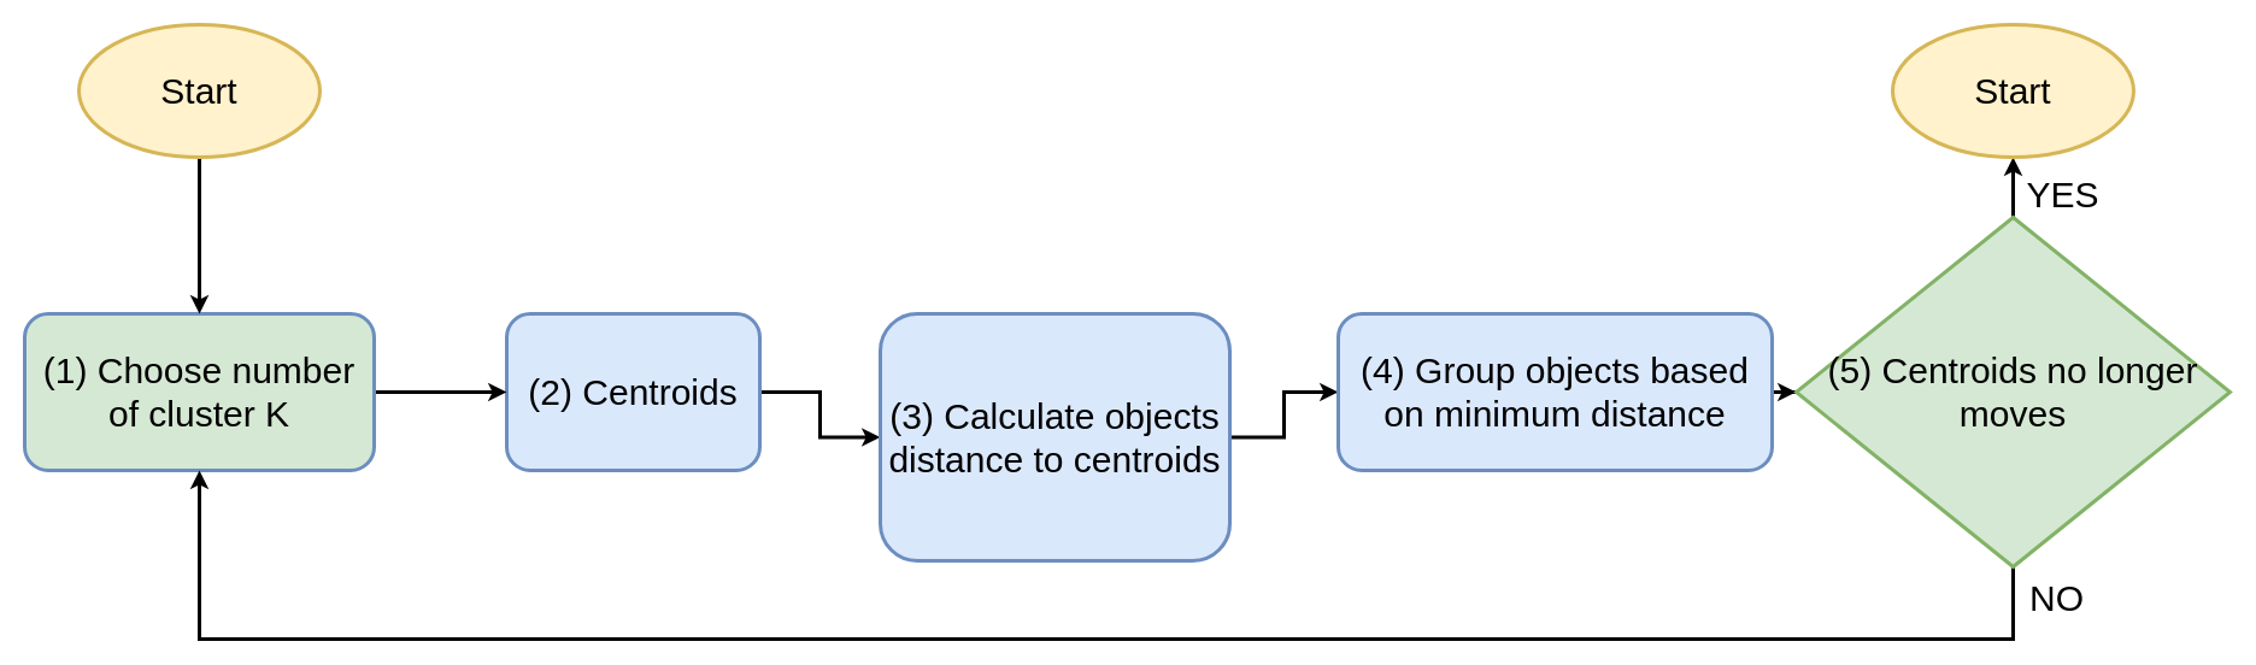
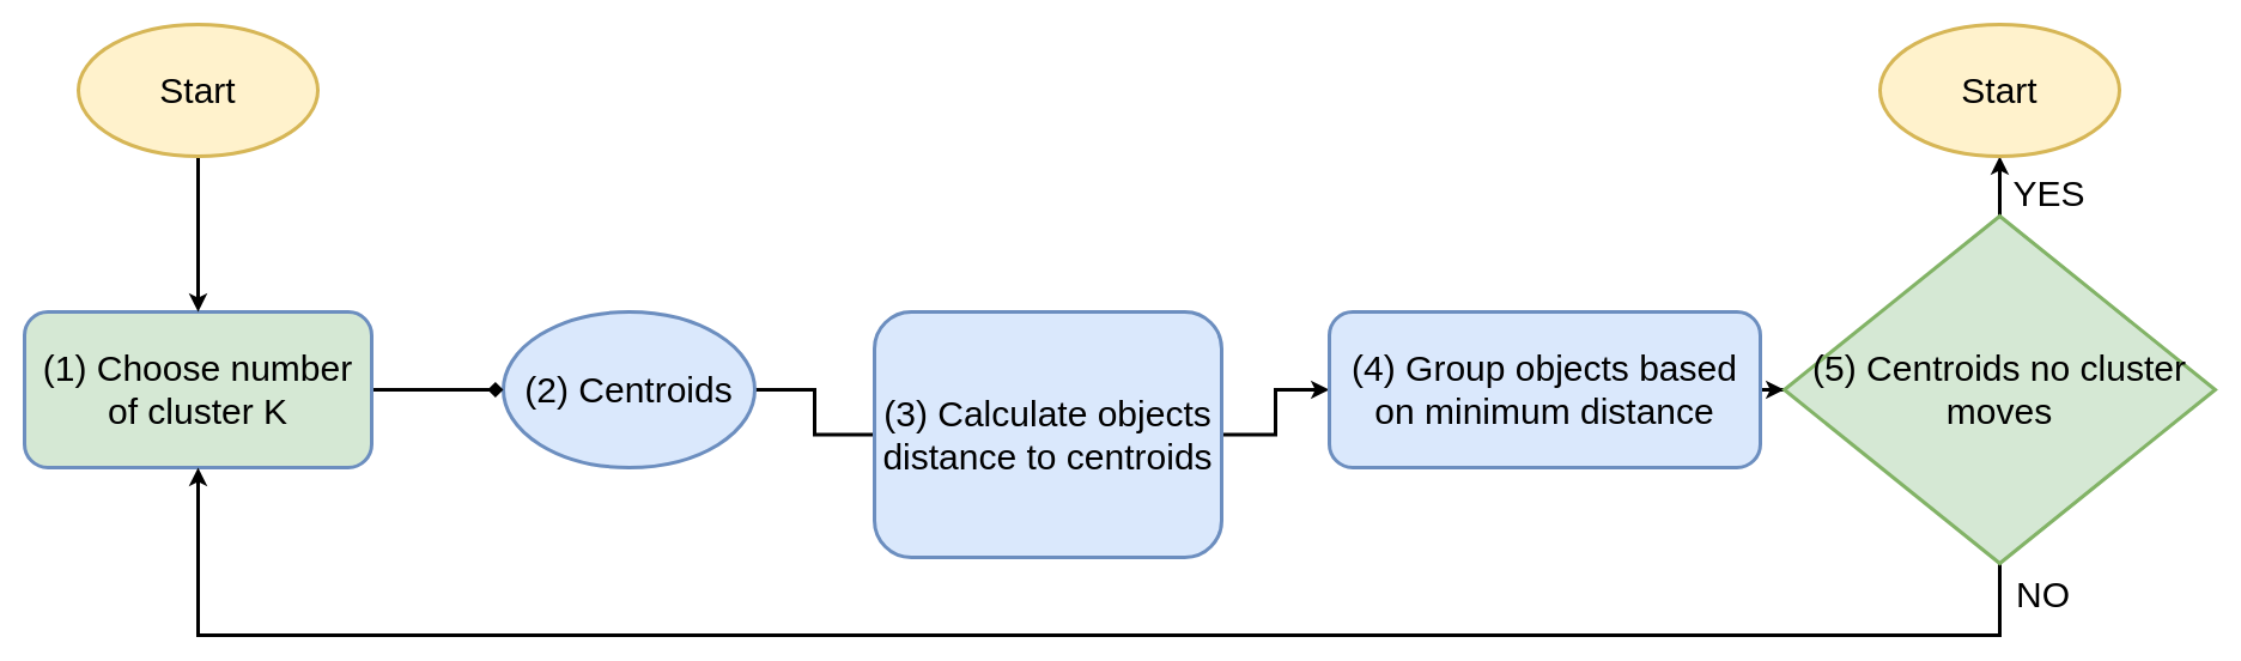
  <mxCell id="0" />
  <mxCell id="1" parent="0" />
- <mxCell id="2" style="edgeStyle=orthogonalEdgeStyle;rounded=0;orthogonalLoop=1;jettySize=auto;html=1;entryX=0;entryY=0.5;entryDx=0;entryDy=0;strokeWidth=3;" parent="1" source="3" target="7" edge="1"><mxGeometry relative="1" as="geometry" /></mxCell>
- <mxCell id="3" value="&lt;font style=&quot;font-size: 30px;&quot;&gt;(2) Centroids&lt;/font&gt;" style="rounded=1;whiteSpace=wrap;html=1;fillColor=#dae8fc;strokeWidth=3;strokeColor=#6c8ebf;" parent="1" vertex="1"><mxGeometry x="420" y="260" width="210" height="130" as="geometry" /></mxCell>
- <mxCell id="4" style="edgeStyle=orthogonalEdgeStyle;rounded=0;orthogonalLoop=1;jettySize=auto;html=1;entryX=0;entryY=0.5;entryDx=0;entryDy=0;strokeWidth=3;" parent="1" source="5" target="3" edge="1"><mxGeometry relative="1" as="geometry" /></mxCell>
+ <mxCell id="2" style="edgeStyle=orthogonalEdgeStyle;rounded=0;orthogonalLoop=1;jettySize=auto;html=1;entryX=0;entryY=0.5;entryDx=0;entryDy=0;strokeWidth=3;endArrow=none;" parent="1" source="3" target="7" edge="1"><mxGeometry relative="1" as="geometry" /></mxCell>
+ <mxCell id="3" value="&lt;font style=&quot;font-size: 30px;&quot;&gt;(2) Centroids&lt;/font&gt;" style="ellipse;whiteSpace=wrap;html=1;fillColor=#dae8fc;strokeWidth=3;strokeColor=#6c8ebf;" parent="1" vertex="1"><mxGeometry x="420" y="260" width="210" height="130" as="geometry" /></mxCell>
+ <mxCell id="4" style="edgeStyle=orthogonalEdgeStyle;rounded=0;orthogonalLoop=1;jettySize=auto;html=1;entryX=0;entryY=0.5;entryDx=0;entryDy=0;strokeWidth=3;endArrow=diamond;" parent="1" source="5" target="3" edge="1"><mxGeometry relative="1" as="geometry" /></mxCell>
  <mxCell id="5" value="&lt;font style=&quot;font-size: 30px;&quot;&gt;(1) Choose number of cluster K&lt;/font&gt;" style="rounded=1;whiteSpace=wrap;html=1;fillColor=#d5e8d4;strokeWidth=3;strokeColor=#6c8ebf;" parent="1" vertex="1"><mxGeometry x="20" y="260" width="290" height="130" as="geometry" /></mxCell>
  <mxCell id="6" style="edgeStyle=orthogonalEdgeStyle;rounded=0;orthogonalLoop=1;jettySize=auto;html=1;entryX=0;entryY=0.5;entryDx=0;entryDy=0;strokeWidth=3;" parent="1" source="7" target="9" edge="1"><mxGeometry relative="1" as="geometry" /></mxCell>
  <mxCell id="7" value="&lt;font style=&quot;font-size: 30px;&quot;&gt;(3) Calculate objects distance to centroids&lt;/font&gt;" style="rounded=1;whiteSpace=wrap;html=1;fillColor=#dae8fc;strokeWidth=3;strokeColor=#6c8ebf;" parent="1" vertex="1"><mxGeometry x="730" y="260" width="290" height="205" as="geometry" /></mxCell>
  <mxCell id="8" style="edgeStyle=orthogonalEdgeStyle;rounded=0;orthogonalLoop=1;jettySize=auto;html=1;entryX=0;entryY=0.5;entryDx=0;entryDy=0;strokeWidth=3;" parent="1" source="9" target="13" edge="1"><mxGeometry relative="1" as="geometry" /></mxCell>
  <mxCell id="9" value="&lt;font style=&quot;font-size: 30px;&quot;&gt;(4) Group objects based on minimum distance&lt;/font&gt;" style="rounded=1;whiteSpace=wrap;html=1;fillColor=#dae8fc;strokeWidth=3;strokeColor=#6c8ebf;" parent="1" vertex="1"><mxGeometry x="1110" y="260" width="360" height="130" as="geometry" /></mxCell>
  <mxCell id="10" style="edgeStyle=orthogonalEdgeStyle;rounded=0;orthogonalLoop=1;jettySize=auto;html=1;entryX=0.5;entryY=1;entryDx=0;entryDy=0;strokeWidth=3;" parent="1" source="13" target="16" edge="1"><mxGeometry relative="1" as="geometry" /></mxCell>
  <mxCell id="11" value="&lt;font style=&quot;font-size: 30px;&quot;&gt;YES&lt;/font&gt;" style="edgeLabel;html=1;align=center;verticalAlign=middle;resizable=0;points=[];" parent="10" vertex="1" connectable="0"><mxGeometry x="-0.304" y="2" relative="1" as="geometry"><mxPoint x="42" y="-3" as="offset" /></mxGeometry></mxCell>
  <mxCell id="12" style="edgeStyle=orthogonalEdgeStyle;rounded=0;orthogonalLoop=1;jettySize=auto;html=1;entryX=0.5;entryY=1;entryDx=0;entryDy=0;strokeWidth=3;" parent="1" source="13" target="5" edge="1"><mxGeometry relative="1" as="geometry"><Array as="points"><mxPoint x="1670" y="530" /><mxPoint x="165" y="530" /></Array></mxGeometry></mxCell>
- <mxCell id="13" value="&lt;font style=&quot;font-size: 30px;&quot;&gt;(5) Centroids no longer moves&lt;/font&gt;" style="rhombus;whiteSpace=wrap;html=1;strokeWidth=3;fillColor=#d5e8d4;strokeColor=#82b366;" parent="1" vertex="1"><mxGeometry x="1490" y="180" width="360" height="290" as="geometry" /></mxCell>
+ <mxCell id="13" value="&lt;font style=&quot;font-size: 30px;&quot;&gt;(5) Centroids no cluster moves&lt;/font&gt;" style="rhombus;whiteSpace=wrap;html=1;strokeWidth=3;fillColor=#d5e8d4;strokeColor=#82b366;" parent="1" vertex="1"><mxGeometry x="1490" y="180" width="360" height="290" as="geometry" /></mxCell>
  <mxCell id="14" style="edgeStyle=orthogonalEdgeStyle;rounded=0;orthogonalLoop=1;jettySize=auto;html=1;entryX=0.5;entryY=0;entryDx=0;entryDy=0;strokeWidth=3;" parent="1" source="15" target="5" edge="1"><mxGeometry relative="1" as="geometry" /></mxCell>
  <mxCell id="15" value="&lt;font style=&quot;font-size: 30px;&quot;&gt;Start&lt;/font&gt;" style="ellipse;whiteSpace=wrap;html=1;fillColor=#fff2cc;strokeWidth=3;strokeColor=#d6b656;" parent="1" vertex="1"><mxGeometry x="65" y="20" width="200" height="110" as="geometry" /></mxCell>
  <mxCell id="16" value="&lt;font style=&quot;font-size: 30px;&quot;&gt;Start&lt;/font&gt;" style="ellipse;whiteSpace=wrap;html=1;fillColor=#fff2cc;strokeWidth=3;strokeColor=#d6b656;" parent="1" vertex="1"><mxGeometry x="1570" y="20" width="200" height="110" as="geometry" /></mxCell>
  <mxCell id="17" value="&lt;font style=&quot;font-size: 30px;&quot;&gt;NO&lt;/font&gt;" style="edgeLabel;html=1;align=center;verticalAlign=middle;resizable=0;points=[];" parent="1" vertex="1" connectable="0"><mxGeometry x="1710" y="229.998" as="geometry"><mxPoint x="-5" y="266" as="offset" /></mxGeometry></mxCell>
